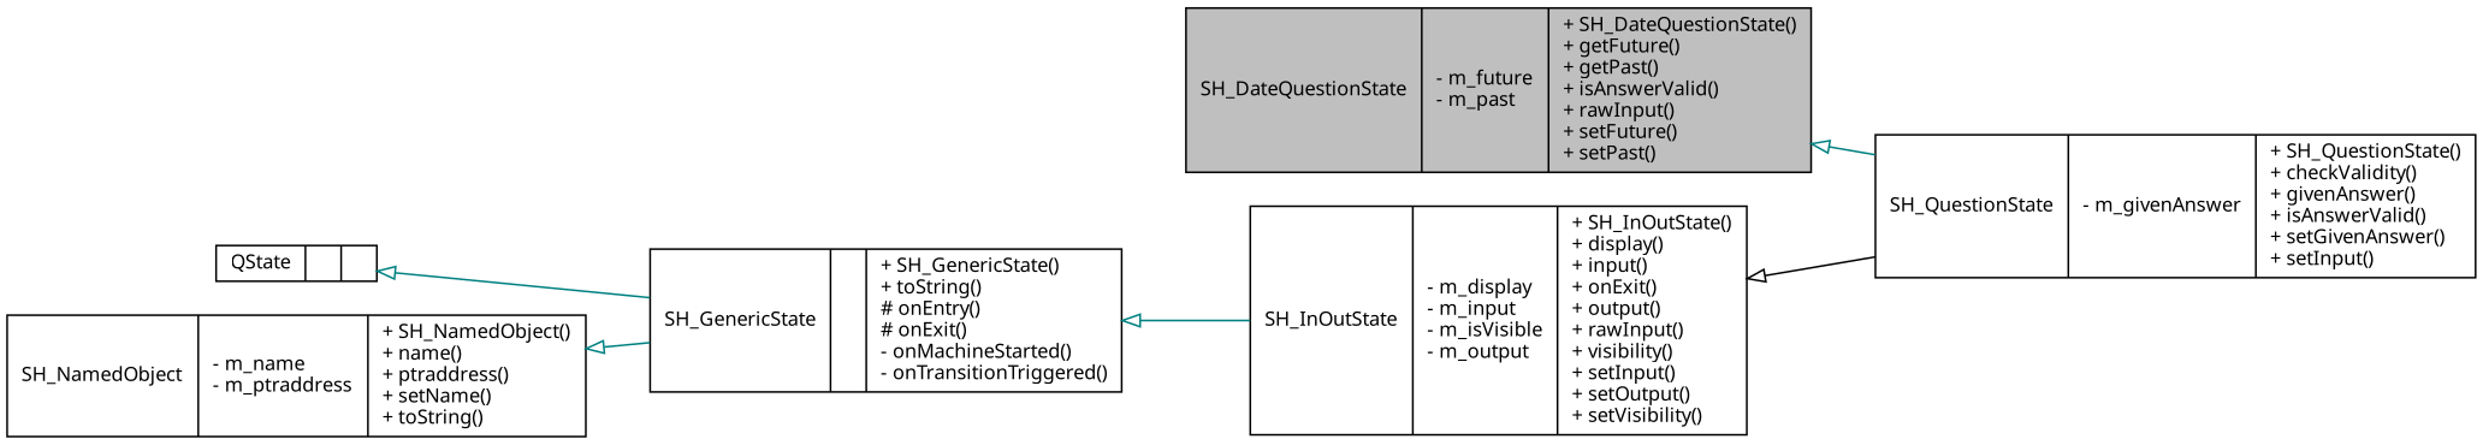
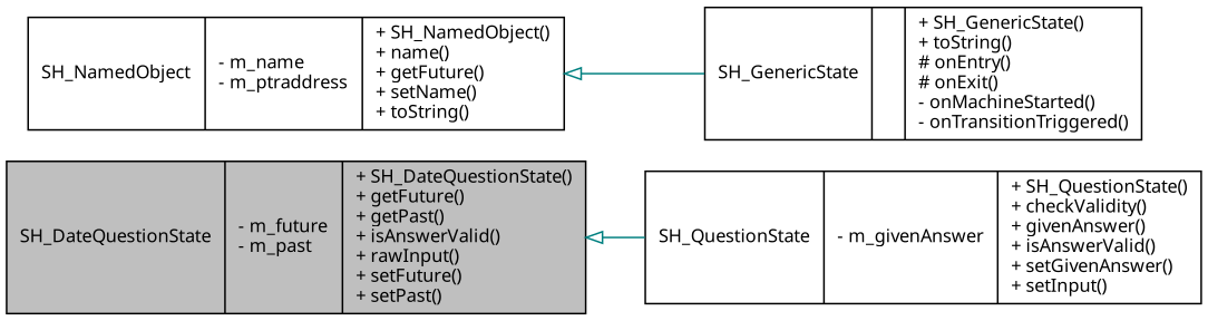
  digraph {
    rankdir=LR
    node [color=black fontname=Verdana fontsize=11 shape=record]
    edge [arrowtail=onormal color=teal dir=back fontname=Verdana fontsize=11 labelfontname=Verdana labelfontsize=11 style=solid]
    n1 [fillcolor=grey75 fontcolor=black height=0.2 label="{SH_DateQuestionState\n|- m_future\l- m_past\l|+ SH_DateQuestionState()\l+ getFuture()\l+ getPast()\l+ isAnswerValid()\l+ rawInput()\l+ setFuture()\l+ setPast()\l}" style=filled width=0.4]
    n2 [height=0.2 label="{SH_QuestionState\n|- m_givenAnswer\l|+ SH_QuestionState()\l+ checkValidity()\l+ givenAnswer()\l+ isAnswerValid()\l+ setGivenAnswer()\l+ setInput()\l}" width=0.4]
-   n3 [height=0.2 label="{SH_InOutState\n|- m_display\l- m_input\l- m_isVisible\l- m_output\l|+ SH_InOutState()\l+ display()\l+ input()\l+ onExit()\l+ output()\l+ rawInput()\l+ visibility()\l+ setInput()\l+ setOutput()\l+ setVisibility()\l}" width=0.4]
    n4 [height=0.2 label="{SH_GenericState\n||+ SH_GenericState()\l+ toString()\l# onEntry()\l# onExit()\l- onMachineStarted()\l- onTransitionTriggered()\l}" width=0.4]
-   n5 [height=0.2 label="{QState\n||}" width=0.4]
-   n6 [height=0.2 label="{SH_NamedObject\n|- m_name\l- m_ptraddress\l|+ SH_NamedObject()\l+ name()\l+ ptraddress()\l+ setName()\l+ toString()\l}" width=0.4]
+   n6 [height=0.2 label="{SH_NamedObject\n|- m_name\l- m_ptraddress\l|+ SH_NamedObject()\l+ name()\l+ getFuture()\l+ setName()\l+ toString()\l}" width=0.4]
    n1 -> n2
-   n3 -> n2 [color=black]
-   n4 -> n3
-   n5 -> n4
    n6 -> n4
  }
